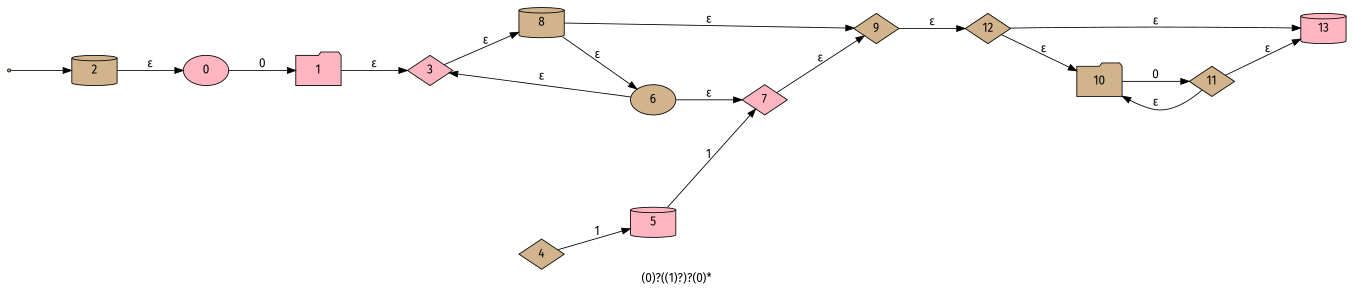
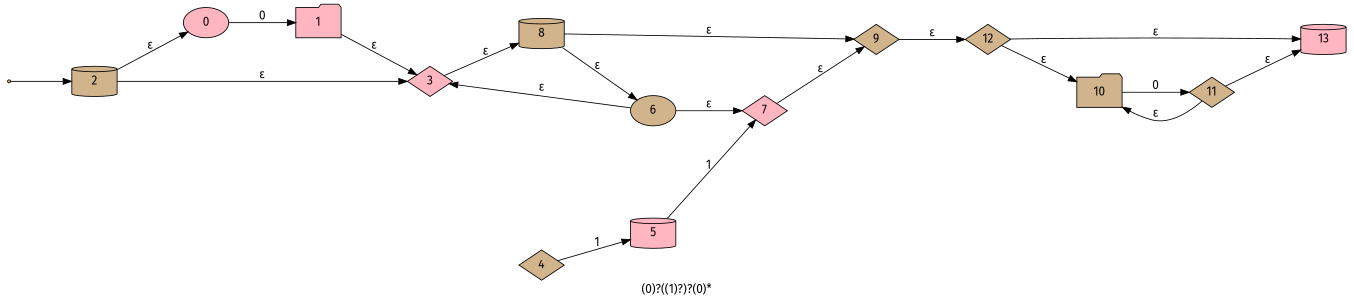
  digraph {
    fontname="Fira Sans"
    label="(0)?((1)?)?(0)*"
    nodesep=1
    rankdir=LR
    ranksep=1
    node [fillcolor=tan fontname="Fira Sans" shape=diamond style=filled]
    edge [fontname="Fira Sans"]
    0 [fillcolor=lightpink shape=ellipse]
    1 [fillcolor=lightpink shape=folder]
    3 [fillcolor=lightpink]
    8 [shape=cylinder]
    2 [shape=cylinder]
    6 [shape=ellipse]
    9
    5 [fillcolor=lightpink shape=cylinder]
    4
    7 [fillcolor=lightpink]
    12
    10 [shape=folder]
    13 [fillcolor=lightpink shape=cylinder]
    11
    "" [shape=point]
    0 -> 1 [label=0]
    1 -> 3 [label="ε"]
    3 -> 8 [label="ε"]
    8 -> 6 [label="ε"]
    8 -> 9 [label="ε"]
    2 -> 0 [label="ε"]
+   2 -> 3 [label="ε"]
    6 -> 3 [label="ε"]
    6 -> 7 [label="ε"]
    9 -> 12 [label="ε"]
    5 -> 7 [label=1]
    4 -> 5 [label=1]
    7 -> 9 [label="ε"]
    12 -> 10 [label="ε"]
    12 -> 13 [label="ε"]
    10 -> 11 [label=0]
    11 -> 10 [label="ε"]
    11 -> 13 [label="ε"]
    "" -> 2
  }
